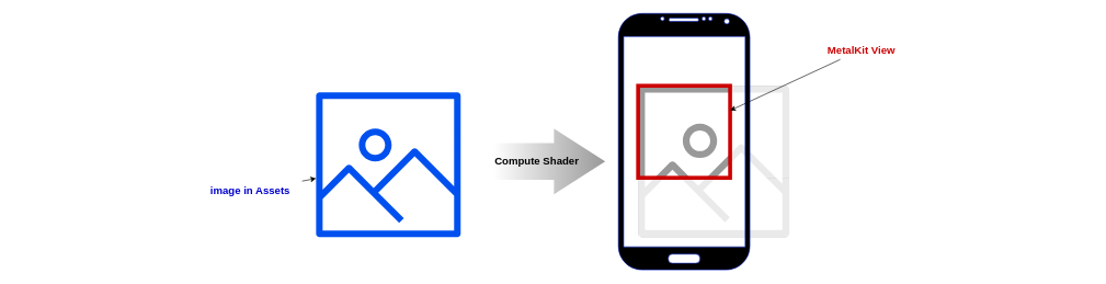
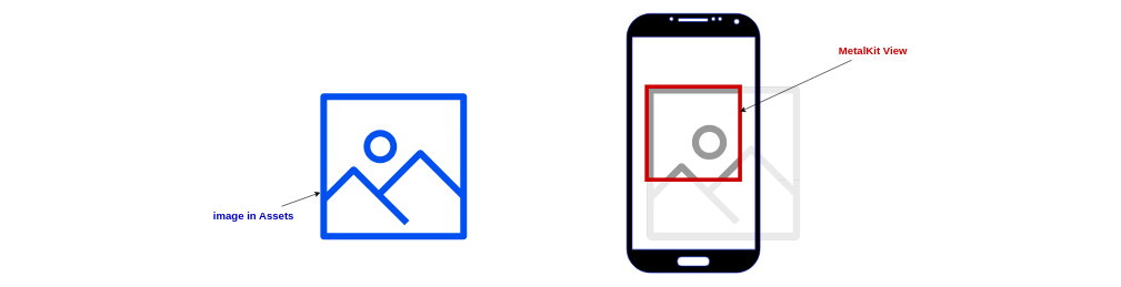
  <mxCell id="0" />
  <mxCell id="1" parent="0" />
  <mxCell id="2" value="" style="sketch=0;outlineConnect=0;dashed=0;verticalLabelPosition=bottom;verticalAlign=top;align=center;html=1;fontSize=12;fontStyle=0;aspect=fixed;pointerEvents=1;shape=mxgraph.aws4.container_registry_image;fillColor=#999999;strokeColor=none;gradientDirection=north;fontColor=#ffffff;" parent="1" vertex="1"><mxGeometry x="970" y="130" width="230" height="230" as="geometry" /></mxCell>
  <mxCell id="3" style="rounded=0;orthogonalLoop=1;jettySize=auto;html=1;" parent="1" source="4" target="12" edge="1"><mxGeometry relative="1" as="geometry" /></mxCell>
- <mxCell id="4" value="image in Assets" style="rounded=1;whiteSpace=wrap;html=1;fontStyle=1;fontSize=16;fontColor=#0000CC;strokeColor=none;fillColor=none;" parent="1" vertex="1"><mxGeometry x="300" y="275" width="160" height="30" as="geometry" /></mxCell>
+ <mxCell id="4" value="image in Assets" style="rounded=1;whiteSpace=wrap;html=1;fontStyle=1;fontSize=16;fontColor=#0000CC;strokeColor=none;fillColor=none;" parent="1" vertex="1"><mxGeometry x="300" y="310" width="160" height="30" as="geometry" /></mxCell>
  <mxCell id="5" value="MetalKit View" style="rounded=1;whiteSpace=wrap;html=1;fontStyle=1;fontSize=16;fontColor=#CC0000;strokeColor=none;fillColor=none;" parent="1" vertex="1"><mxGeometry x="1230" y="60" width="160" height="30" as="geometry" /></mxCell>
  <mxCell id="6" value="" style="rounded=0;whiteSpace=wrap;html=1;fillColor=none;strokeColor=none;" parent="1" vertex="1"><mxGeometry width="40" height="40" as="geometry" x="20" y="20" /></mxCell>
  <mxCell id="7" value="" style="rounded=0;whiteSpace=wrap;html=1;fillColor=none;strokeColor=none;" parent="1" vertex="1"><mxGeometry x="1620" width="40" height="40" as="geometry" y="20" /></mxCell>
  <mxCell id="8" value="" style="rounded=0;whiteSpace=wrap;html=1;strokeColor=none;opacity=80;" parent="1" vertex="1"><mxGeometry x="970" y="270" width="230" height="90" as="geometry" /></mxCell>
  <mxCell id="9" value="" style="rounded=0;whiteSpace=wrap;html=1;strokeColor=none;opacity=80;" parent="1" vertex="1"><mxGeometry x="1110" y="130" width="90" height="140" as="geometry" /></mxCell>
  <mxCell id="10" value="" style="rounded=0;whiteSpace=wrap;html=1;strokeWidth=6;fillColor=none;strokeColor=#CC0000;container=0;" parent="1" vertex="1"><mxGeometry x="970" y="130" width="140" height="140" as="geometry" /></mxCell>
  <mxCell id="11" value="" style="verticalLabelPosition=bottom;verticalAlign=top;html=1;shadow=0;dashed=0;strokeWidth=1;shape=mxgraph.android.phone2;strokeColor=#001DBC;fillColor=#000000;fontColor=#ffffff;" parent="1" vertex="1"><mxGeometry x="940" width="200" height="390" as="geometry" y="20" /></mxCell>
  <mxCell id="12" value="" style="sketch=0;outlineConnect=0;fillColor=#0050ef;strokeColor=#001DBC;dashed=0;verticalLabelPosition=bottom;verticalAlign=top;align=center;html=1;fontSize=12;fontStyle=0;aspect=fixed;pointerEvents=1;shape=mxgraph.aws4.container_registry_image;fontColor=#ffffff;" parent="1" vertex="1"><mxGeometry x="480" y="140" width="220" height="220" as="geometry" /></mxCell>
- <mxCell id="13" value="&lt;font color=&quot;#000000&quot; style=&quot;font-size: 16px;&quot;&gt;Compute Shader&lt;/font&gt;" style="shape=singleArrow;direction=west;whiteSpace=wrap;html=1;arrowWidth=0.56;arrowSize=0.459;strokeColor=none;fillColor=#999999;fontColor=#ffffff;gradientColor=#FFFFFF;gradientDirection=west;fontStyle=1;fontSize=16;align=left;flipH=1;" parent="1" vertex="1"><mxGeometry x="750" y="195" width="170" height="100" as="geometry" /></mxCell>
  <mxCell id="14" style="rounded=0;orthogonalLoop=1;jettySize=auto;html=1;" parent="1" source="5" target="10" edge="1"><mxGeometry relative="1" as="geometry" /></mxCell>
